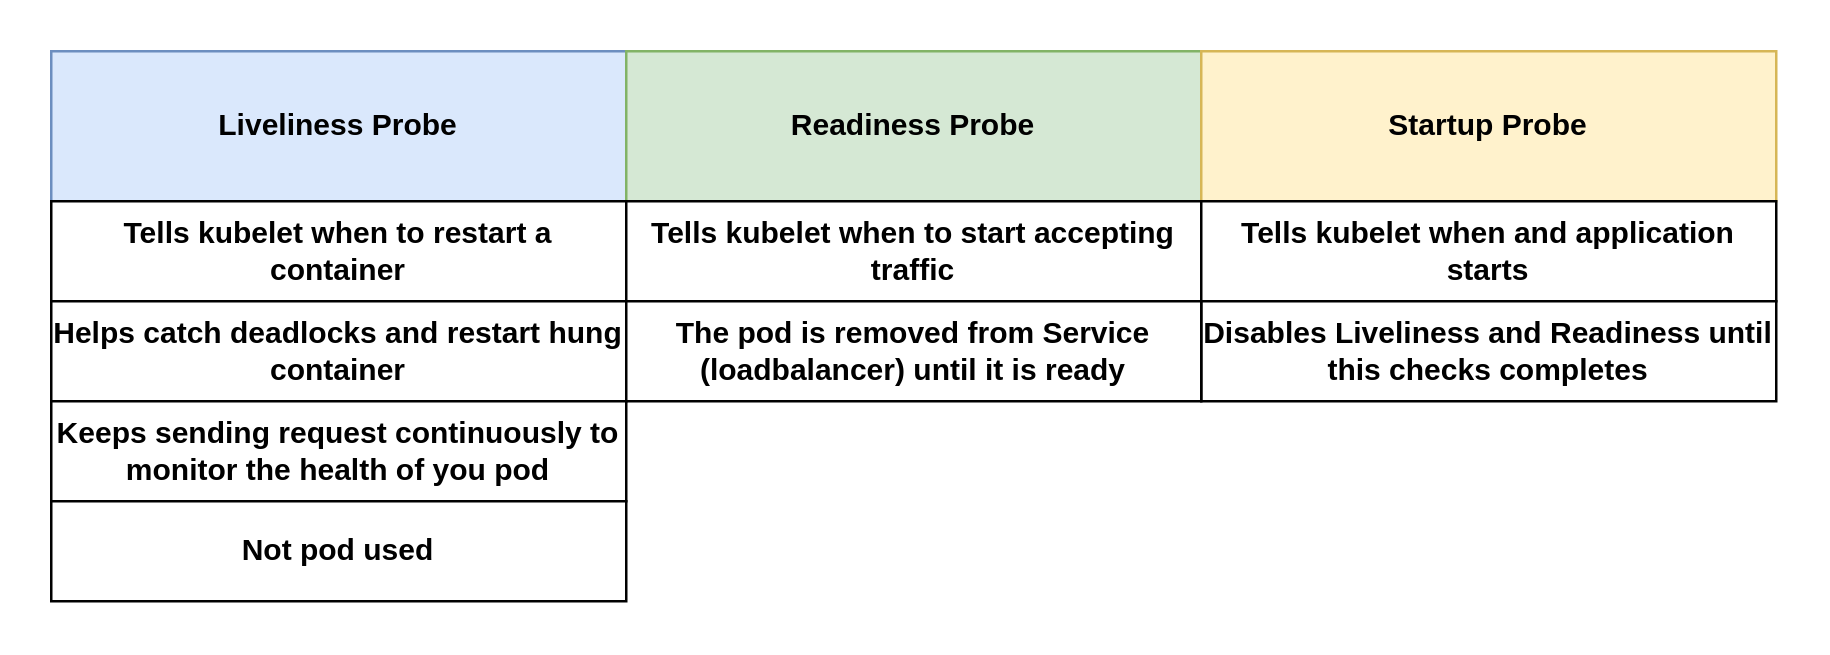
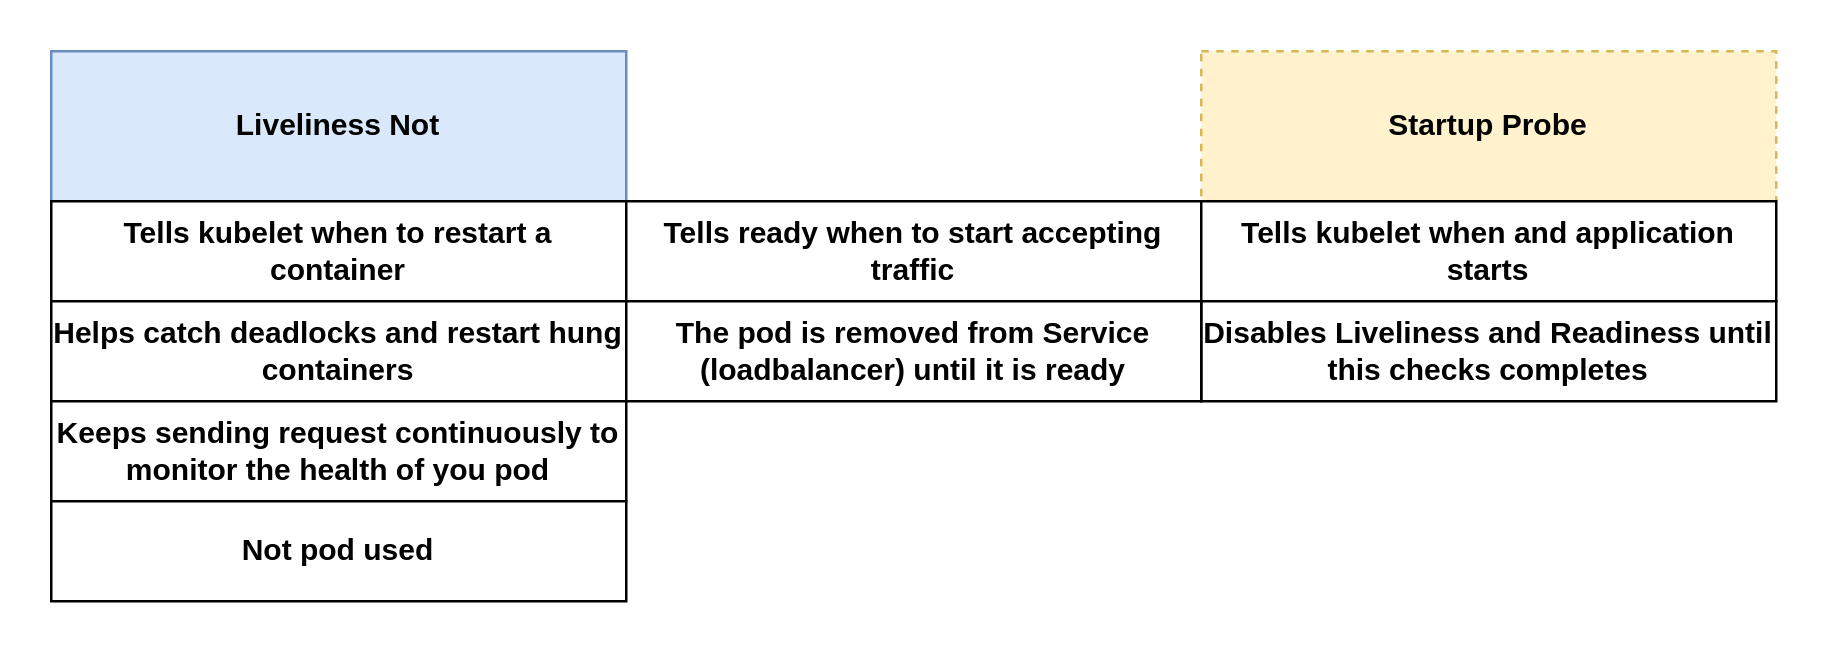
  <mxCell id="0" />
  <mxCell id="1" parent="0" />
- <mxCell id="2" value="&lt;b&gt;Liveliness Probe&lt;/b&gt;" style="rounded=0;whiteSpace=wrap;html=1;fillColor=#dae8fc;strokeColor=#6c8ebf;" vertex="1" parent="1"><mxGeometry x="20" y="20" width="230" height="60" as="geometry" /></mxCell>
- <mxCell id="3" value="&lt;b&gt;Readiness Probe&lt;/b&gt;" style="rounded=0;whiteSpace=wrap;html=1;fillColor=#d5e8d4;strokeColor=#82b366;" vertex="1" parent="1"><mxGeometry x="250" y="20" width="230" height="60" as="geometry" /></mxCell>
+ <mxCell id="2" value="&lt;b&gt;Liveliness Not&lt;/b&gt;" style="rounded=0;whiteSpace=wrap;html=1;fillColor=#dae8fc;strokeColor=#6c8ebf;" vertex="1" parent="1"><mxGeometry x="20" y="20" width="230" height="60" as="geometry" /></mxCell>
  <mxCell id="4" value="&lt;b&gt;Tells kubelet when to restart a container&lt;/b&gt;" style="rounded=0;whiteSpace=wrap;html=1;" vertex="1" parent="1"><mxGeometry x="20" y="80" width="230" height="40" as="geometry" /></mxCell>
- <mxCell id="5" value="&lt;b&gt;Tells kubelet when to start accepting traffic&lt;/b&gt;" style="rounded=0;whiteSpace=wrap;html=1;" vertex="1" parent="1"><mxGeometry x="250" y="80" width="230" height="40" as="geometry" /></mxCell>
- <mxCell id="6" value="&lt;b&gt;Startup Probe&lt;/b&gt;" style="rounded=0;whiteSpace=wrap;html=1;fillColor=#fff2cc;strokeColor=#d6b656;" vertex="1" parent="1"><mxGeometry x="480" y="20" width="230" height="60" as="geometry" /></mxCell>
+ <mxCell id="5" value="&lt;b&gt;Tells ready when to start accepting traffic&lt;/b&gt;" style="rounded=0;whiteSpace=wrap;html=1;" vertex="1" parent="1"><mxGeometry x="250" y="80" width="230" height="40" as="geometry" /></mxCell>
+ <mxCell id="6" value="&lt;b&gt;Startup Probe&lt;/b&gt;" style="rounded=0;whiteSpace=wrap;html=1;fillColor=#fff2cc;strokeColor=#d6b656;dashed=1;" vertex="1" parent="1"><mxGeometry x="480" y="20" width="230" height="60" as="geometry" /></mxCell>
  <mxCell id="7" value="&lt;b&gt;Tells kubelet when and application starts&lt;/b&gt;" style="rounded=0;whiteSpace=wrap;html=1;" vertex="1" parent="1"><mxGeometry x="480" y="80" width="230" height="40" as="geometry" /></mxCell>
  <mxCell id="8" value="&lt;b&gt;Disables Liveliness and Readiness until this checks completes&lt;/b&gt;" style="rounded=0;whiteSpace=wrap;html=1;" vertex="1" parent="1"><mxGeometry x="480" y="120" width="230" height="40" as="geometry" /></mxCell>
- <mxCell id="9" value="&lt;b&gt;Helps catch deadlocks and restart hung container&lt;/b&gt;" style="rounded=0;whiteSpace=wrap;html=1;" vertex="1" parent="1"><mxGeometry x="20" y="120" width="230" height="40" as="geometry" /></mxCell>
+ <mxCell id="9" value="&lt;b&gt;Helps catch deadlocks and restart hung containers&lt;/b&gt;" style="rounded=0;whiteSpace=wrap;html=1;" vertex="1" parent="1"><mxGeometry x="20" y="120" width="230" height="40" as="geometry" /></mxCell>
  <mxCell id="10" value="&lt;b&gt;The pod is removed from Service (loadbalancer) until it is ready&lt;/b&gt;" style="rounded=0;whiteSpace=wrap;html=1;" vertex="1" parent="1"><mxGeometry x="250" y="120" width="230" height="40" as="geometry" /></mxCell>
  <mxCell id="11" value="&lt;b&gt;Keeps sending request continuously to monitor the health of you pod&lt;/b&gt;" style="rounded=0;whiteSpace=wrap;html=1;" vertex="1" parent="1"><mxGeometry x="20" y="160" width="230" height="40" as="geometry" /></mxCell>
  <mxCell id="12" value="&lt;b&gt;Not pod used&lt;/b&gt;" style="rounded=0;whiteSpace=wrap;html=1;" vertex="1" parent="1"><mxGeometry x="20" y="200" width="230" height="40" as="geometry" /></mxCell>
